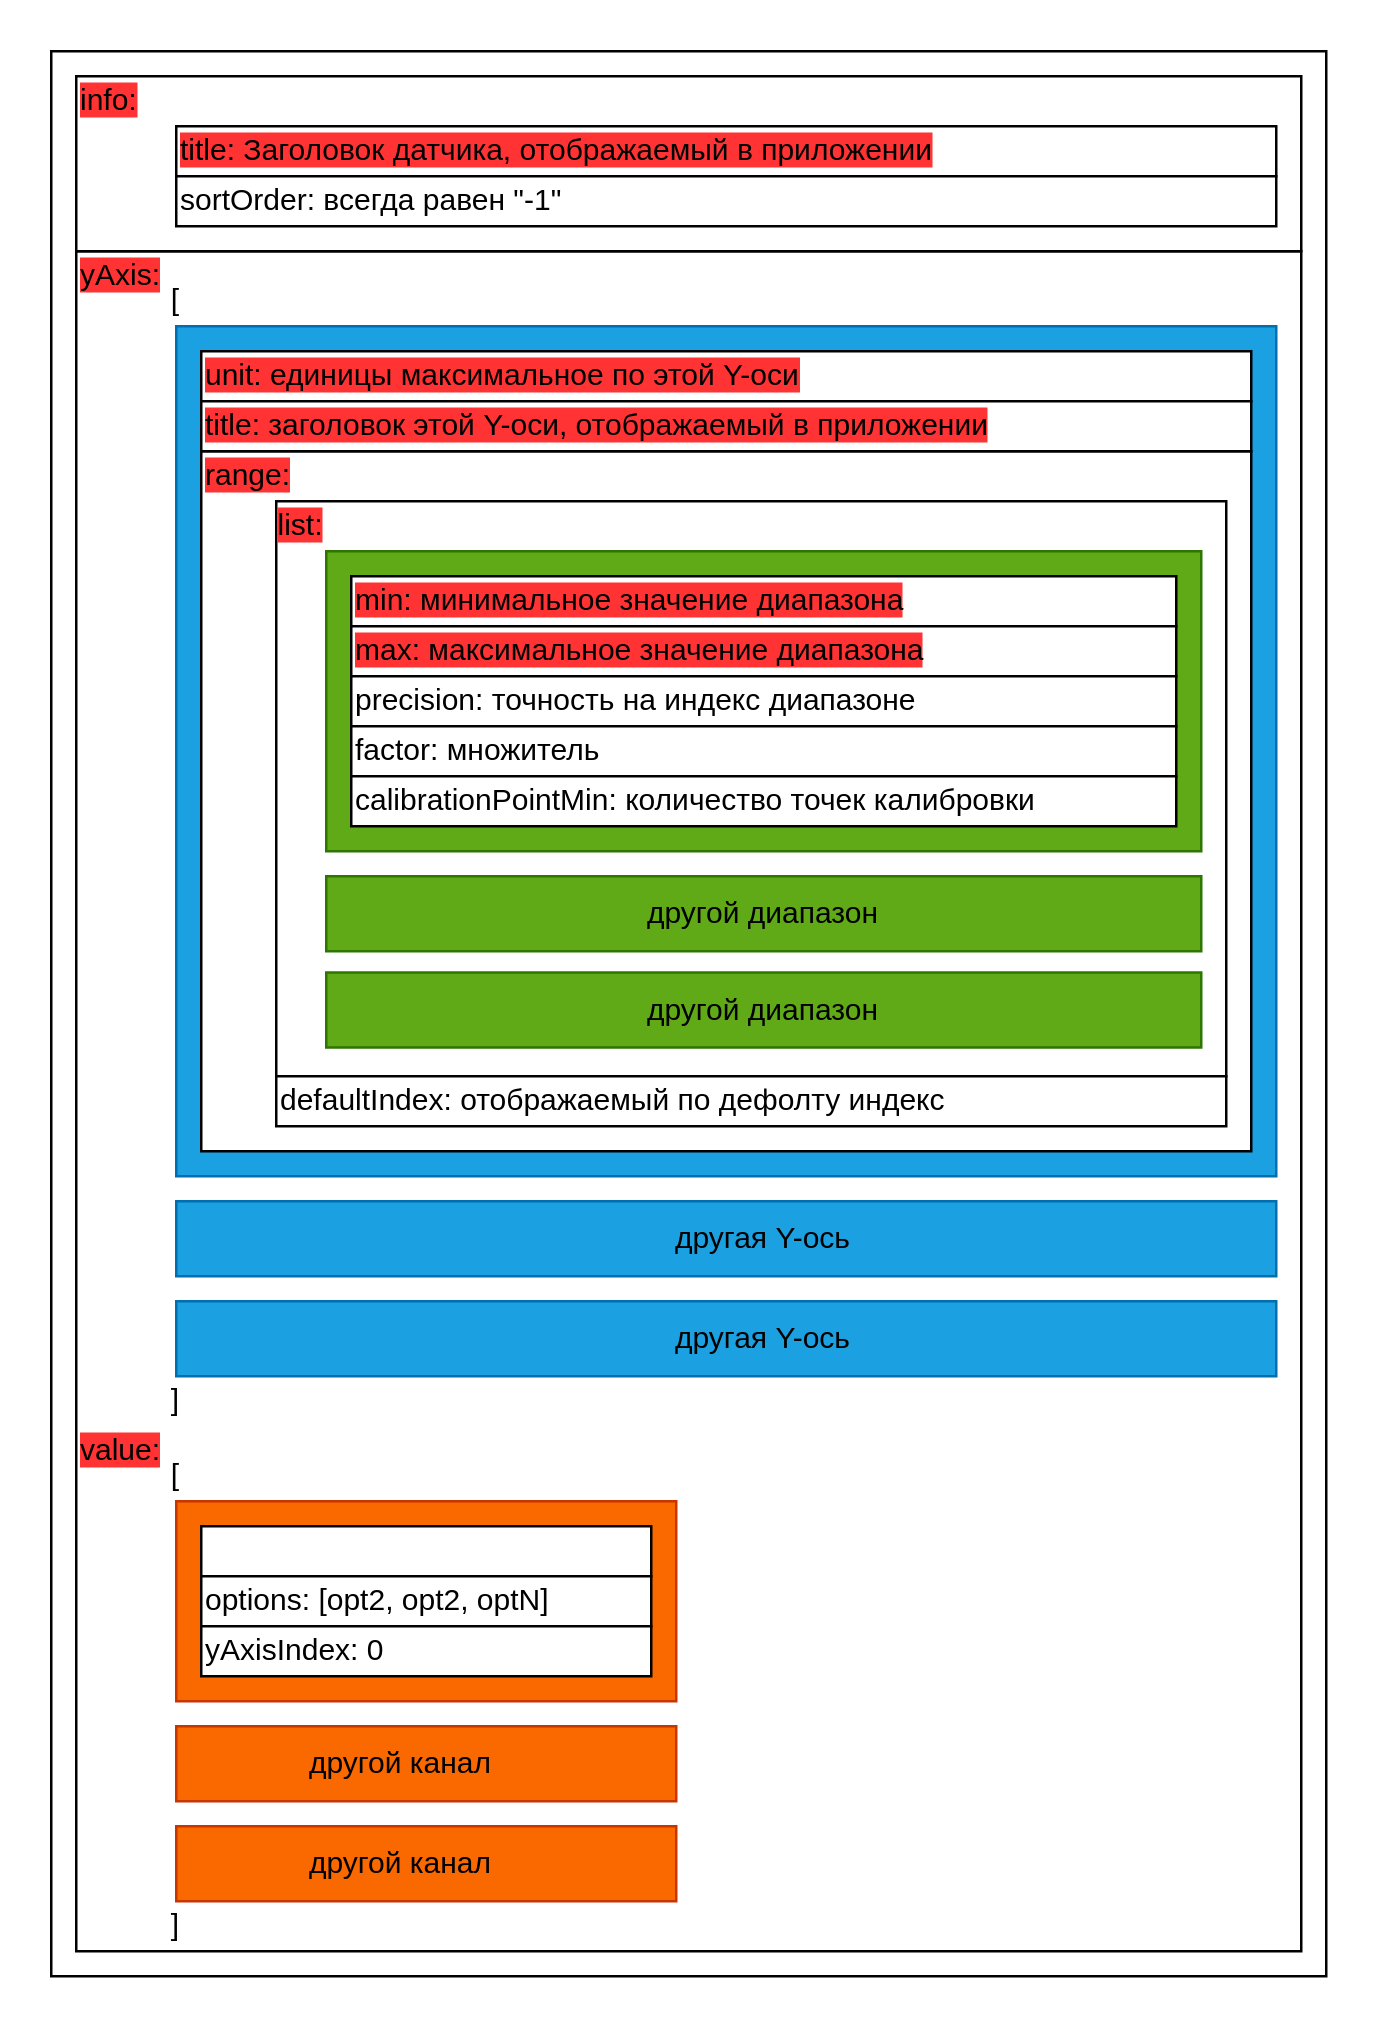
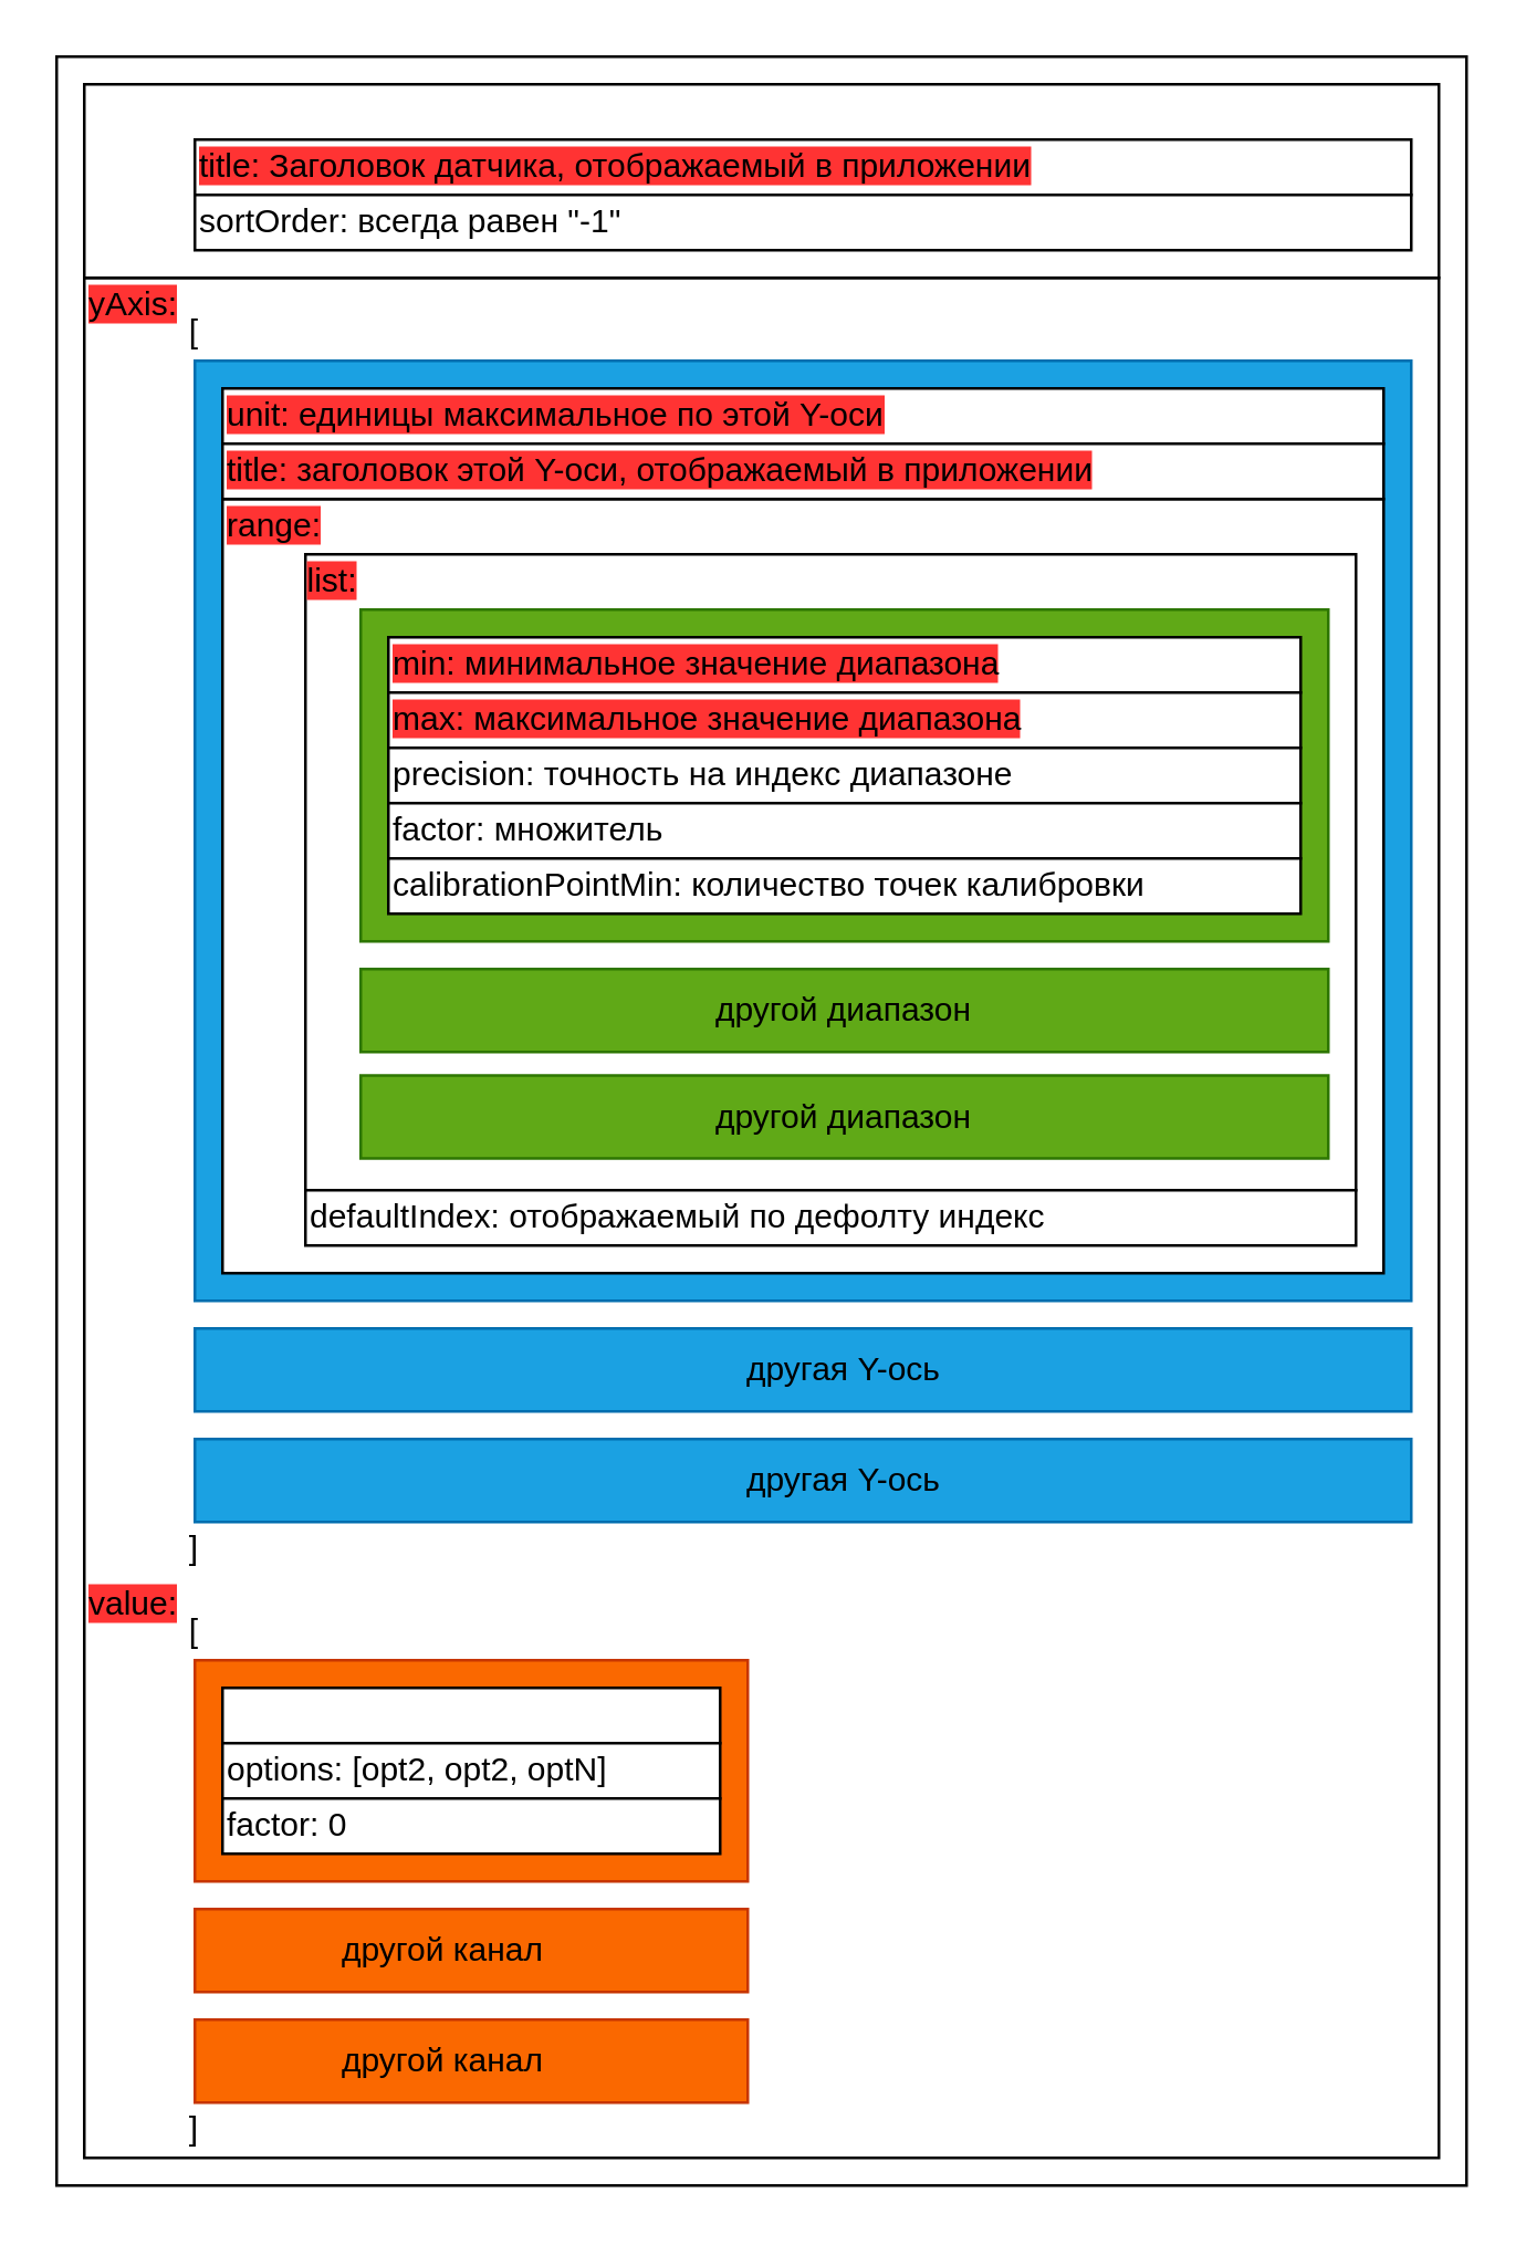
  <mxCell id="0" />
  <mxCell id="1" parent="0" />
  <mxCell id="2" value="" style="rounded=0;whiteSpace=wrap;html=1;" vertex="1" parent="1"><mxGeometry x="20" y="20" width="510" height="770" as="geometry" /></mxCell>
  <mxCell id="3" value="" style="rounded=0;whiteSpace=wrap;html=1;" vertex="1" parent="1"><mxGeometry x="30" y="100" width="490" height="680" as="geometry" /></mxCell>
  <mxCell id="4" value="" style="rounded=0;whiteSpace=wrap;html=1;fillColor=#1ba1e2;fontColor=#ffffff;strokeColor=#006EAF;" vertex="1" parent="1"><mxGeometry x="70" y="130" width="440" height="340" as="geometry" /></mxCell>
  <mxCell id="5" value="" style="rounded=0;whiteSpace=wrap;html=1;" vertex="1" parent="1"><mxGeometry x="80" y="180" width="420" height="280" as="geometry" /></mxCell>
  <mxCell id="6" value="" style="rounded=0;whiteSpace=wrap;html=1;" vertex="1" parent="1"><mxGeometry x="110" y="200" width="380" height="230" as="geometry" /></mxCell>
  <mxCell id="7" value="" style="rounded=0;whiteSpace=wrap;html=1;fillColor=#fa6800;fontColor=#000000;strokeColor=#C73500;" vertex="1" parent="1"><mxGeometry x="70" y="600" width="200" height="80" as="geometry" /></mxCell>
  <mxCell id="8" value="" style="rounded=0;whiteSpace=wrap;html=1;" vertex="1" parent="1"><mxGeometry x="80" y="610" width="180" height="20" as="geometry" /></mxCell>
  <mxCell id="9" value="" style="rounded=0;whiteSpace=wrap;html=1;" vertex="1" parent="1"><mxGeometry x="110" y="430" width="380" height="20" as="geometry" /></mxCell>
  <mxCell id="10" value="" style="rounded=0;whiteSpace=wrap;html=1;" vertex="1" parent="1"><mxGeometry x="80" y="140" width="420" height="20" as="geometry" /></mxCell>
  <mxCell id="11" value="" style="rounded=0;whiteSpace=wrap;html=1;" vertex="1" parent="1"><mxGeometry x="30" y="30" width="490" height="70" as="geometry" /></mxCell>
  <mxCell id="12" value="" style="rounded=0;whiteSpace=wrap;html=1;" vertex="1" parent="1"><mxGeometry x="70" y="50" width="440" height="20" as="geometry" /></mxCell>
- <mxCell id="13" value="&lt;span style=&quot;background-color: rgb(255, 51, 51);&quot;&gt;info:&lt;/span&gt;" style="text;html=1;strokeColor=none;fillColor=none;align=left;verticalAlign=middle;whiteSpace=wrap;rounded=0;" vertex="1" parent="1"><mxGeometry x="30" y="30" width="40" height="20" as="geometry" /></mxCell>
  <mxCell id="14" value="&lt;span style=&quot;background-color: rgb(255, 51, 51);&quot;&gt;title: Заголовок датчика, отображаемый в приложении&lt;/span&gt;" style="text;html=1;strokeColor=none;fillColor=none;align=left;verticalAlign=middle;whiteSpace=wrap;rounded=0;" vertex="1" parent="1"><mxGeometry x="70" y="50" width="370" height="20" as="geometry" /></mxCell>
  <mxCell id="15" value="" style="rounded=0;whiteSpace=wrap;html=1;" vertex="1" parent="1"><mxGeometry x="70" y="70" width="440" height="20" as="geometry" /></mxCell>
  <mxCell id="16" value="sortOrder: всегда равен &quot;-1&quot;" style="text;html=1;strokeColor=none;fillColor=none;align=left;verticalAlign=middle;whiteSpace=wrap;rounded=0;" vertex="1" parent="1"><mxGeometry x="70" y="70" width="370" height="20" as="geometry" /></mxCell>
  <mxCell id="17" value="&lt;span style=&quot;background-color: rgb(255, 51, 51);&quot;&gt;yAxis:&lt;/span&gt;" style="text;html=1;strokeColor=none;fillColor=none;align=left;verticalAlign=middle;whiteSpace=wrap;rounded=0;" vertex="1" parent="1"><mxGeometry x="30" y="100" width="40" height="20" as="geometry" /></mxCell>
  <mxCell id="18" value="[" style="text;html=1;strokeColor=none;fillColor=none;align=center;verticalAlign=middle;whiteSpace=wrap;rounded=0;" vertex="1" parent="1"><mxGeometry x="60" y="110" width="20" height="20" as="geometry" /></mxCell>
  <mxCell id="19" value="]" style="text;html=1;strokeColor=none;fillColor=none;align=center;verticalAlign=middle;whiteSpace=wrap;rounded=0;" vertex="1" parent="1"><mxGeometry x="60" y="550" width="20" height="20" as="geometry" /></mxCell>
  <mxCell id="20" value="&lt;span style=&quot;background-color: rgb(255, 51, 51);&quot;&gt;unit: единицы максимальное по этой Y-оси&lt;/span&gt;" style="text;html=1;strokeColor=none;fillColor=none;align=left;verticalAlign=middle;whiteSpace=wrap;rounded=0;" vertex="1" parent="1"><mxGeometry x="80" y="140" width="390" height="20" as="geometry" /></mxCell>
  <mxCell id="21" value="" style="rounded=0;whiteSpace=wrap;html=1;" vertex="1" parent="1"><mxGeometry x="80" y="160" width="420" height="20" as="geometry" /></mxCell>
  <mxCell id="22" value="&lt;span style=&quot;background-color: rgb(255, 51, 51);&quot;&gt;title: заголовок этой Y-оси, отображаемый в приложении&lt;/span&gt;" style="text;html=1;strokeColor=none;fillColor=none;align=left;verticalAlign=middle;whiteSpace=wrap;rounded=0;" vertex="1" parent="1"><mxGeometry x="80" y="160" width="390" height="20" as="geometry" /></mxCell>
  <mxCell id="23" value="&lt;span style=&quot;background-color: rgb(255, 51, 51);&quot;&gt;range:&lt;/span&gt;" style="text;html=1;strokeColor=none;fillColor=none;align=left;verticalAlign=middle;whiteSpace=wrap;rounded=0;" vertex="1" parent="1"><mxGeometry x="80" y="180" width="390" height="20" as="geometry" /></mxCell>
  <mxCell id="24" value="" style="rounded=0;whiteSpace=wrap;html=1;fillColor=#60a917;fontColor=#ffffff;strokeColor=#2D7600;" vertex="1" parent="1"><mxGeometry x="130" y="220" width="350" height="120" as="geometry" /></mxCell>
  <mxCell id="25" value="&lt;span style=&quot;background-color: rgb(255, 51, 51);&quot;&gt;list:&lt;/span&gt;" style="text;html=1;strokeColor=none;fillColor=none;align=center;verticalAlign=middle;whiteSpace=wrap;rounded=0;" vertex="1" parent="1"><mxGeometry x="110" y="200" width="20" height="20" as="geometry" /></mxCell>
  <mxCell id="26" value="" style="rounded=0;whiteSpace=wrap;html=1;" vertex="1" parent="1"><mxGeometry x="140" y="230" width="330" height="20" as="geometry" /></mxCell>
  <mxCell id="27" value="&lt;span style=&quot;background-color: rgb(255, 51, 51);&quot;&gt;min: минимальное значение диапазона&lt;/span&gt;" style="text;html=1;strokeColor=none;fillColor=none;align=left;verticalAlign=middle;whiteSpace=wrap;rounded=0;" vertex="1" parent="1"><mxGeometry x="140" y="230" width="320" height="20" as="geometry" /></mxCell>
  <mxCell id="28" value="" style="rounded=0;whiteSpace=wrap;html=1;" vertex="1" parent="1"><mxGeometry x="140" y="250" width="330" height="20" as="geometry" /></mxCell>
  <mxCell id="29" value="&lt;span style=&quot;background-color: rgb(255, 51, 51);&quot;&gt;max: максимальное значение диапазона&lt;/span&gt;" style="text;html=1;strokeColor=none;fillColor=none;align=left;verticalAlign=middle;whiteSpace=wrap;rounded=0;" vertex="1" parent="1"><mxGeometry x="140" y="250" width="320" height="20" as="geometry" /></mxCell>
  <mxCell id="30" value="" style="rounded=0;whiteSpace=wrap;html=1;" vertex="1" parent="1"><mxGeometry x="140" y="270" width="330" height="20" as="geometry" /></mxCell>
  <mxCell id="31" value="precision: точность на индекс диапазоне" style="text;html=1;strokeColor=none;fillColor=none;align=left;verticalAlign=middle;whiteSpace=wrap;rounded=0;" vertex="1" parent="1"><mxGeometry x="140" y="270" width="320" height="20" as="geometry" /></mxCell>
  <mxCell id="32" value="" style="rounded=0;whiteSpace=wrap;html=1;" vertex="1" parent="1"><mxGeometry x="140" y="290" width="330" height="20" as="geometry" /></mxCell>
  <mxCell id="33" value="factor: множитель" style="text;html=1;strokeColor=none;fillColor=none;align=left;verticalAlign=middle;whiteSpace=wrap;rounded=0;" vertex="1" parent="1"><mxGeometry x="140" y="290" width="320" height="20" as="geometry" /></mxCell>
  <mxCell id="34" value="" style="rounded=0;whiteSpace=wrap;html=1;" vertex="1" parent="1"><mxGeometry x="140" y="310" width="330" height="20" as="geometry" /></mxCell>
  <mxCell id="35" value="calibrationPointMin: количество точек калибровки" style="text;html=1;strokeColor=none;fillColor=none;align=left;verticalAlign=middle;whiteSpace=wrap;rounded=0;" vertex="1" parent="1"><mxGeometry x="140" y="310" width="320" height="20" as="geometry" /></mxCell>
  <mxCell id="36" value="" style="rounded=0;whiteSpace=wrap;html=1;fillColor=#60a917;fontColor=#ffffff;strokeColor=#2D7600;" vertex="1" parent="1"><mxGeometry x="130" y="350" width="350" height="30" as="geometry" /></mxCell>
  <mxCell id="37" value="" style="rounded=0;whiteSpace=wrap;html=1;fillColor=#60a917;fontColor=#ffffff;strokeColor=#2D7600;" vertex="1" parent="1"><mxGeometry x="130" y="388.5" width="350" height="30" as="geometry" /></mxCell>
  <mxCell id="38" value="defaultIndex: отображаемый по дефолту индекс" style="text;html=1;strokeColor=none;fillColor=none;align=left;verticalAlign=middle;whiteSpace=wrap;rounded=0;" vertex="1" parent="1"><mxGeometry x="110" y="430" width="340" height="20" as="geometry" /></mxCell>
  <mxCell id="39" value="другой диапазон" style="text;html=1;strokeColor=none;fillColor=none;align=center;verticalAlign=middle;whiteSpace=wrap;rounded=0;" vertex="1" parent="1"><mxGeometry x="245" y="350" width="120" height="30" as="geometry" /></mxCell>
  <mxCell id="40" value="другой диапазон" style="text;html=1;strokeColor=none;fillColor=none;align=center;verticalAlign=middle;whiteSpace=wrap;rounded=0;" vertex="1" parent="1"><mxGeometry x="245" y="389" width="120" height="30" as="geometry" /></mxCell>
  <mxCell id="41" value="" style="rounded=0;whiteSpace=wrap;html=1;fillColor=#1ba1e2;fontColor=#ffffff;strokeColor=#006EAF;" vertex="1" parent="1"><mxGeometry x="70" y="480" width="440" height="30" as="geometry" /></mxCell>
  <mxCell id="42" value="" style="rounded=0;whiteSpace=wrap;html=1;fillColor=#1ba1e2;fontColor=#ffffff;strokeColor=#006EAF;" vertex="1" parent="1"><mxGeometry x="70" y="520" width="440" height="30" as="geometry" /></mxCell>
  <mxCell id="43" value="другая Y-ось" style="text;html=1;strokeColor=none;fillColor=none;align=center;verticalAlign=middle;whiteSpace=wrap;rounded=0;" vertex="1" parent="1"><mxGeometry x="245" y="480" width="120" height="30" as="geometry" /></mxCell>
  <mxCell id="44" value="другая Y-ось" style="text;html=1;strokeColor=none;fillColor=none;align=center;verticalAlign=middle;whiteSpace=wrap;rounded=0;" vertex="1" parent="1"><mxGeometry x="245" y="520" width="120" height="30" as="geometry" /></mxCell>
  <mxCell id="45" value="&lt;span style=&quot;background-color: rgb(255, 51, 51);&quot;&gt;value:&lt;/span&gt;" style="text;html=1;strokeColor=none;fillColor=none;align=left;verticalAlign=middle;whiteSpace=wrap;rounded=0;" vertex="1" parent="1"><mxGeometry x="30" y="570" width="40" height="20" as="geometry" /></mxCell>
  <mxCell id="46" value="[" style="text;html=1;strokeColor=none;fillColor=none;align=center;verticalAlign=middle;whiteSpace=wrap;rounded=0;" vertex="1" parent="1"><mxGeometry x="60" y="580" width="20" height="20" as="geometry" /></mxCell>
  <mxCell id="47" value="" style="rounded=0;whiteSpace=wrap;html=1;" vertex="1" parent="1"><mxGeometry x="80" y="630" width="180" height="20" as="geometry" /></mxCell>
  <mxCell id="48" value="options: [opt2, opt2, optN]" style="text;html=1;strokeColor=none;fillColor=none;align=left;verticalAlign=middle;whiteSpace=wrap;rounded=0;" vertex="1" parent="1"><mxGeometry x="80" y="630" width="160" height="20" as="geometry" /></mxCell>
  <mxCell id="49" value="" style="rounded=0;whiteSpace=wrap;html=1;" vertex="1" parent="1"><mxGeometry x="80" y="650" width="180" height="20" as="geometry" /></mxCell>
- <mxCell id="50" value="yAxisIndex: 0" style="text;html=1;strokeColor=none;fillColor=none;align=left;verticalAlign=middle;whiteSpace=wrap;rounded=0;" vertex="1" parent="1"><mxGeometry x="80" y="650" width="160" height="20" as="geometry" /></mxCell>
+ <mxCell id="50" value="factor: 0" style="text;html=1;strokeColor=none;fillColor=none;align=left;verticalAlign=middle;whiteSpace=wrap;rounded=0;" vertex="1" parent="1"><mxGeometry x="80" y="650" width="160" height="20" as="geometry" /></mxCell>
  <mxCell id="51" value="" style="rounded=0;whiteSpace=wrap;html=1;fillColor=#fa6800;strokeColor=#C73500;fontColor=#000000;" vertex="1" parent="1"><mxGeometry x="70" y="690" width="200" height="30" as="geometry" /></mxCell>
  <mxCell id="52" value="]" style="text;html=1;strokeColor=none;fillColor=none;align=center;verticalAlign=middle;whiteSpace=wrap;rounded=0;" vertex="1" parent="1"><mxGeometry x="60" y="760" width="20" height="20" as="geometry" /></mxCell>
  <mxCell id="53" value="" style="rounded=0;whiteSpace=wrap;html=1;fillColor=#fa6800;fontColor=#000000;strokeColor=#C73500;" vertex="1" parent="1"><mxGeometry x="70" y="730" width="200" height="30" as="geometry" /></mxCell>
  <mxCell id="54" value="другой канал" style="text;html=1;strokeColor=none;fillColor=none;align=center;verticalAlign=middle;whiteSpace=wrap;rounded=0;" vertex="1" parent="1"><mxGeometry x="100" y="690" width="120" height="30" as="geometry" /></mxCell>
  <mxCell id="55" value="другой канал" style="text;html=1;strokeColor=none;fillColor=none;align=center;verticalAlign=middle;whiteSpace=wrap;rounded=0;" vertex="1" parent="1"><mxGeometry x="100" y="730" width="120" height="30" as="geometry" /></mxCell>
